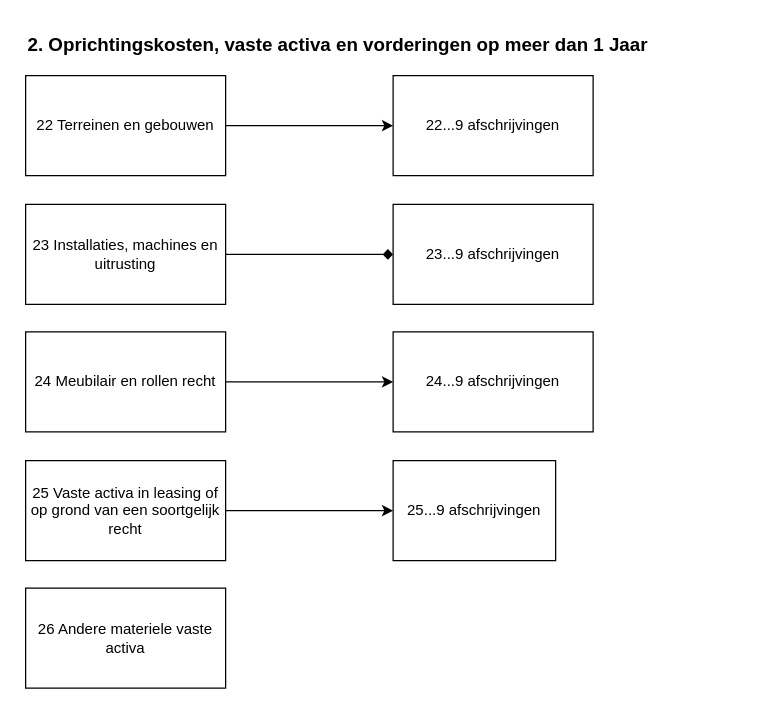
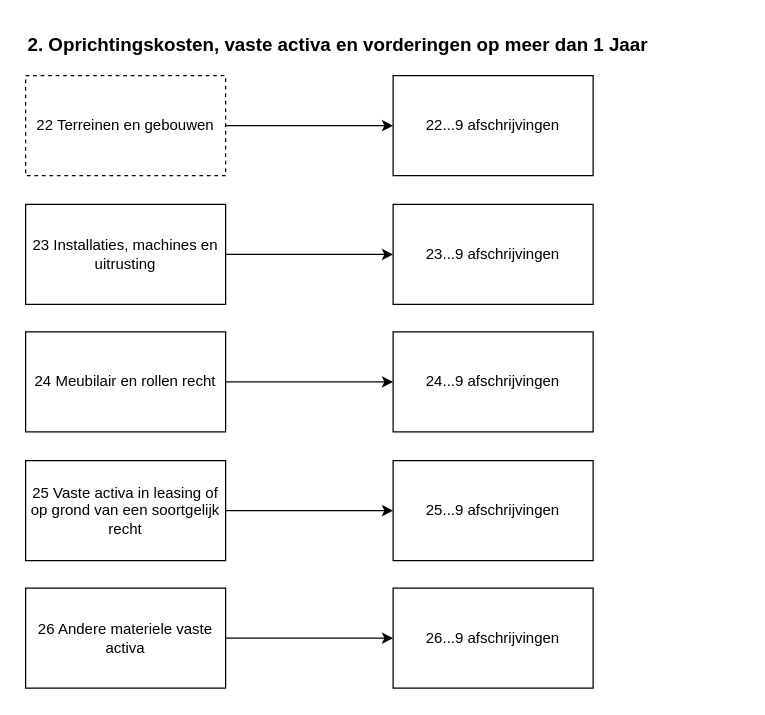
  <mxCell id="0" />
  <mxCell id="1" parent="0" />
  <mxCell id="2" style="edgeStyle=orthogonalEdgeStyle;rounded=0;orthogonalLoop=1;jettySize=auto;html=1;entryX=0;entryY=0.5;entryDx=0;entryDy=0;" edge="1" parent="1" source="3" target="13"><mxGeometry relative="1" as="geometry" /></mxCell>
- <mxCell id="3" value="22 Terreinen en gebouwen" style="rounded=0;whiteSpace=wrap;html=1;" vertex="1" parent="1"><mxGeometry x="20" y="60" width="160" height="80" as="geometry" /></mxCell>
- <mxCell id="4" style="edgeStyle=orthogonalEdgeStyle;rounded=0;orthogonalLoop=1;jettySize=auto;html=1;entryX=0;entryY=0.5;entryDx=0;entryDy=0;endArrow=diamond;" edge="1" parent="1" source="5" target="14"><mxGeometry relative="1" as="geometry" /></mxCell>
+ <mxCell id="3" value="22 Terreinen en gebouwen" style="rounded=0;whiteSpace=wrap;html=1;dashed=1;" vertex="1" parent="1"><mxGeometry x="20" y="60" width="160" height="80" as="geometry" /></mxCell>
+ <mxCell id="4" style="edgeStyle=orthogonalEdgeStyle;rounded=0;orthogonalLoop=1;jettySize=auto;html=1;entryX=0;entryY=0.5;entryDx=0;entryDy=0;" edge="1" parent="1" source="5" target="14"><mxGeometry relative="1" as="geometry" /></mxCell>
  <mxCell id="5" value="23 Installaties, machines en uitrusting" style="rounded=0;whiteSpace=wrap;html=1;" vertex="1" parent="1"><mxGeometry x="20" y="163" width="160" height="80" as="geometry" /></mxCell>
  <mxCell id="6" style="edgeStyle=orthogonalEdgeStyle;rounded=0;orthogonalLoop=1;jettySize=auto;html=1;entryX=0;entryY=0.5;entryDx=0;entryDy=0;" edge="1" parent="1" source="7" target="15"><mxGeometry relative="1" as="geometry" /></mxCell>
  <mxCell id="7" value="24 Meubilair en rollen recht" style="rounded=0;whiteSpace=wrap;html=1;" vertex="1" parent="1"><mxGeometry x="20" y="265" width="160" height="80" as="geometry" /></mxCell>
  <mxCell id="8" style="edgeStyle=orthogonalEdgeStyle;rounded=0;orthogonalLoop=1;jettySize=auto;html=1;entryX=0;entryY=0.5;entryDx=0;entryDy=0;" edge="1" parent="1" source="9" target="16"><mxGeometry relative="1" as="geometry" /></mxCell>
  <mxCell id="9" value="25 Vaste activa in leasing of op grond van een soortgelijk recht" style="rounded=0;whiteSpace=wrap;html=1;" vertex="1" parent="1"><mxGeometry x="20" y="368" width="160" height="80" as="geometry" /></mxCell>
+ <mxCell id="10" style="edgeStyle=orthogonalEdgeStyle;rounded=0;orthogonalLoop=1;jettySize=auto;html=1;entryX=0;entryY=0.5;entryDx=0;entryDy=0;" edge="1" parent="1" source="11" target="17"><mxGeometry relative="1" as="geometry" /></mxCell>
  <mxCell id="11" value="26 Andere materiele vaste activa" style="rounded=0;whiteSpace=wrap;html=1;" vertex="1" parent="1"><mxGeometry x="20" y="470" width="160" height="80" as="geometry" /></mxCell>
  <mxCell id="12" value="&lt;b&gt;&lt;font style=&quot;font-size: 15px;&quot;&gt;2. Oprichtingskosten, vaste activa en vorderingen op meer dan 1 Jaar&lt;/font&gt;&lt;/b&gt;" style="text;html=1;strokeColor=none;fillColor=none;align=left;verticalAlign=middle;whiteSpace=wrap;rounded=0;" vertex="1" parent="1"><mxGeometry x="20" y="20" width="570" height="30" as="geometry" /></mxCell>
  <mxCell id="13" value="22...9 afschrijvingen" style="rounded=0;whiteSpace=wrap;html=1;" vertex="1" parent="1"><mxGeometry x="314" y="60" width="160" height="80" as="geometry" /></mxCell>
  <mxCell id="14" value="23...9 afschrijvingen" style="rounded=0;whiteSpace=wrap;html=1;" vertex="1" parent="1"><mxGeometry x="314" y="163" width="160" height="80" as="geometry" /></mxCell>
  <mxCell id="15" value="24...9 afschrijvingen" style="rounded=0;whiteSpace=wrap;html=1;" vertex="1" parent="1"><mxGeometry x="314" y="265" width="160" height="80" as="geometry" /></mxCell>
- <mxCell id="16" value="25...9 afschrijvingen" style="rounded=0;whiteSpace=wrap;html=1;" vertex="1" parent="1"><mxGeometry x="314" y="368" width="130" height="80" as="geometry" /></mxCell>
+ <mxCell id="16" value="25...9 afschrijvingen" style="rounded=0;whiteSpace=wrap;html=1;" vertex="1" parent="1"><mxGeometry x="314" y="368" width="160" height="80" as="geometry" /></mxCell>
+ <mxCell id="17" value="26...9 afschrijvingen" style="rounded=0;whiteSpace=wrap;html=1;" vertex="1" parent="1"><mxGeometry x="314" y="470" width="160" height="80" as="geometry" /></mxCell>
